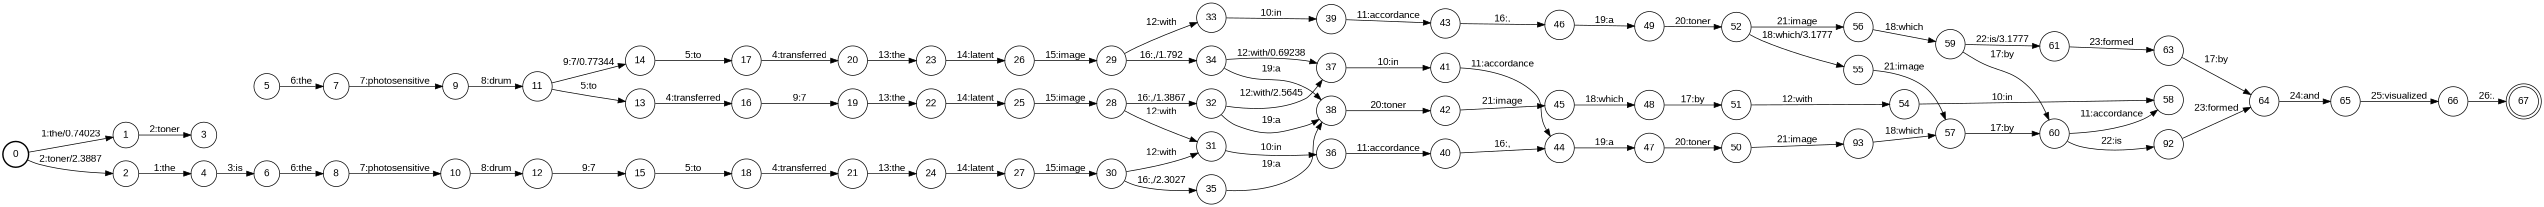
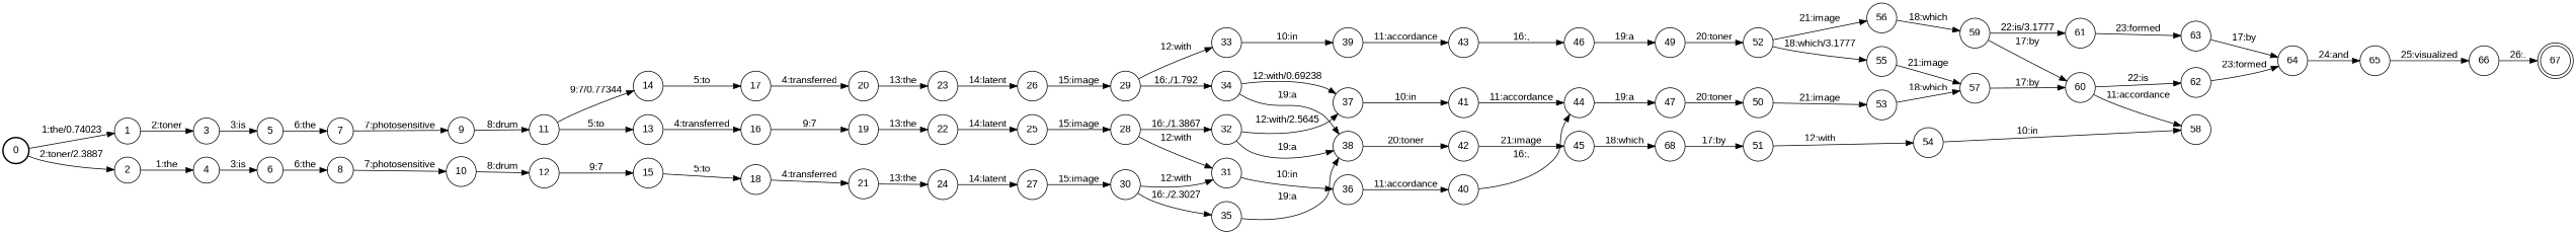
  digraph {
    fontname="Liberation Sans"
    nodesep=0.25
    rankdir=LR
    ranksep=0.4
    node [fontname="Liberation Sans" fontsize=14 shape=circle style=solid]
    edge [fontname="Liberation Sans" fontsize=14]
    n1 [label=0 style=bold]
    n2 [label=1]
    n3 [label=2]
    n4 [label=3]
    n5 [label=4]
    n6 [label=5]
    n7 [label=6]
    n8 [label=7]
    n9 [label=8]
    n10 [label=9]
    n11 [label=10]
    n12 [label=11]
    n13 [label=12]
    n14 [label=13]
    n15 [label=14]
    n16 [label=15]
    n17 [label=16]
    n18 [label=17]
    n19 [label=18]
    n20 [label=19]
    n21 [label=20]
    n22 [label=21]
    n23 [label=22]
    n24 [label=23]
    n25 [label=24]
    n26 [label=25]
    n27 [label=26]
    n28 [label=27]
    n29 [label=28]
    n30 [label=29]
    n31 [label=30]
    n32 [label=31]
    n33 [label=32]
    n34 [label=33]
    n35 [label=34]
    n36 [label=35]
    n37 [label=36]
    n38 [label=37]
    n39 [label=38]
    n40 [label=39]
    n41 [label=40]
    n42 [label=41]
    n43 [label=42]
    n44 [label=43]
    n45 [label=44]
    n46 [label=45]
    n47 [label=46]
    n48 [label=47]
-   n49 [label=48]
+   n49 [label=68]
    n50 [label=49]
    n51 [label=50]
    n52 [label=51]
    n53 [label=52]
-   n54 [label=93]
+   n54 [label=53]
    n55 [label=54]
    n56 [label=56]
    n57 [label=55]
    n58 [label=57]
    n59 [label=58]
    n60 [label=59]
    n61 [label=60]
    n62 [label=61]
-   n63 [label=92]
+   n63 [label=62]
    n64 [label=63]
    n65 [label=64]
    n66 [label=65]
    n67 [label=66]
    n68 [label=67 shape=doublecircle]
    n1 -> n2 [label="1:the/0.74023"]
    n1 -> n3 [label="2:toner/2.3887"]
    n2 -> n4 [label="2:toner"]
    n3 -> n5 [label="1:the"]
+   n4 -> n6 [label="3:is"]
    n5 -> n7 [label="3:is"]
    n6 -> n8 [label="6:the"]
    n7 -> n9 [label="6:the"]
    n8 -> n10 [label="7:photosensitive"]
    n9 -> n11 [label="7:photosensitive"]
    n10 -> n12 [label="8:drum"]
    n11 -> n13 [label="8:drum"]
    n12 -> n14 [label="5:to"]
    n12 -> n15 [label="9:7/0.77344"]
    n13 -> n16 [label="9:7"]
    n14 -> n17 [label="4:transferred"]
    n15 -> n18 [label="5:to"]
    n16 -> n19 [label="5:to"]
    n17 -> n20 [label="9:7"]
    n18 -> n21 [label="4:transferred"]
    n19 -> n22 [label="4:transferred"]
    n20 -> n23 [label="13:the"]
    n21 -> n24 [label="13:the"]
    n22 -> n25 [label="13:the"]
    n23 -> n26 [label="14:latent"]
    n24 -> n27 [label="14:latent"]
    n25 -> n28 [label="14:latent"]
    n26 -> n29 [label="15:image"]
    n27 -> n30 [label="15:image"]
    n28 -> n31 [label="15:image"]
    n29 -> n32 [label="12:with"]
    n29 -> n33 [label="16:,/1.3867"]
    n30 -> n34 [label="12:with"]
    n30 -> n35 [label="16:,/1.792"]
    n31 -> n32 [label="12:with"]
    n31 -> n36 [label="16:,/2.3027"]
    n32 -> n37 [label="10:in"]
    n33 -> n38 [label="12:with/2.5645"]
    n33 -> n39 [label="19:a"]
    n34 -> n40 [label="10:in"]
    n35 -> n38 [label="12:with/0.69238"]
    n35 -> n39 [label="19:a"]
    n36 -> n39 [label="19:a"]
    n37 -> n41 [label="11:accordance"]
    n38 -> n42 [label="10:in"]
    n39 -> n43 [label="20:toner"]
    n40 -> n44 [label="11:accordance"]
    n41 -> n45 [label="16:,"]
    n42 -> n45 [label="11:accordance"]
    n43 -> n46 [label="21:image"]
    n44 -> n47 [label="16:,"]
    n45 -> n48 [label="19:a"]
    n46 -> n49 [label="18:which"]
    n47 -> n50 [label="19:a"]
    n48 -> n51 [label="20:toner"]
    n49 -> n52 [label="17:by"]
    n50 -> n53 [label="20:toner"]
    n51 -> n54 [label="21:image"]
    n52 -> n55 [label="12:with"]
    n53 -> n56 [label="21:image"]
    n53 -> n57 [label="18:which/3.1777"]
    n54 -> n58 [label="18:which"]
    n55 -> n59 [label="10:in"]
    n56 -> n60 [label="18:which"]
    n57 -> n58 [label="21:image"]
    n58 -> n61 [label="17:by"]
    n60 -> n61 [label="17:by"]
    n60 -> n62 [label="22:is/3.1777"]
    n61 -> n59 [label="11:accordance"]
    n61 -> n63 [label="22:is"]
    n62 -> n64 [label="23:formed"]
    n63 -> n65 [label="23:formed"]
    n64 -> n65 [label="17:by"]
    n65 -> n66 [label="24:and"]
    n66 -> n67 [label="25:visualized"]
    n67 -> n68 [label="26:."]
  }
